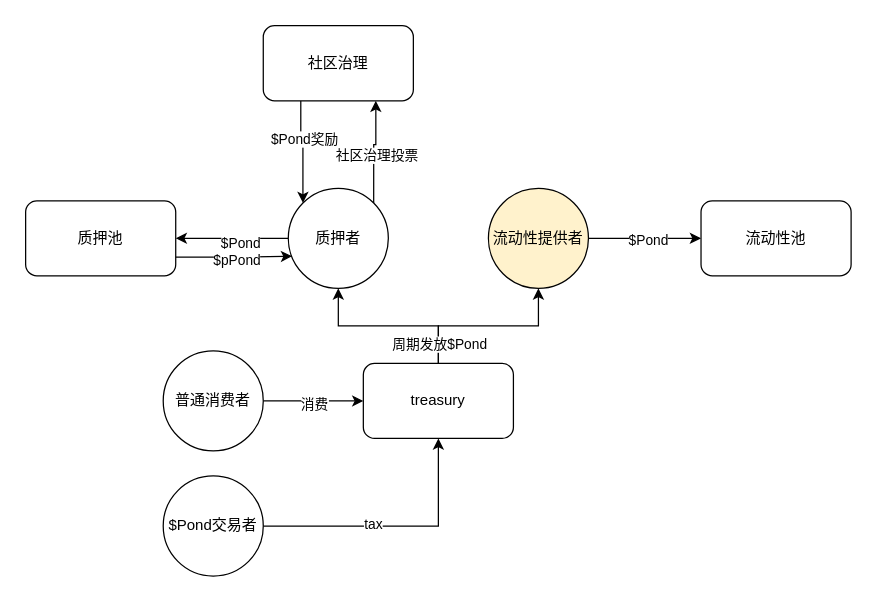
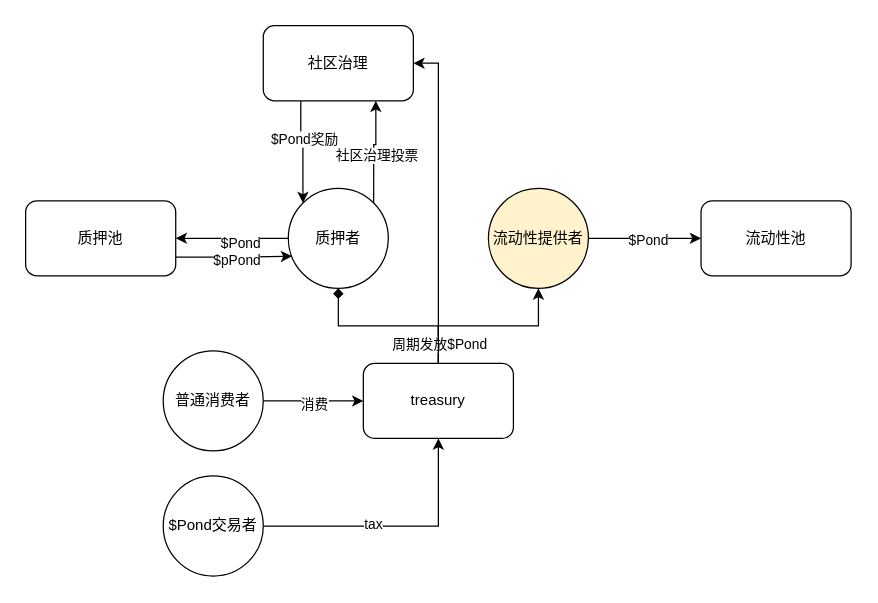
  <mxCell id="0" />
  <mxCell id="1" parent="0" />
  <mxCell id="2" style="edgeStyle=orthogonalEdgeStyle;rounded=0;orthogonalLoop=1;jettySize=auto;html=1;exitX=1;exitY=0.5;exitDx=0;exitDy=0;entryX=0;entryY=0.5;entryDx=0;entryDy=0;" edge="1" parent="1" source="4" target="9"><mxGeometry relative="1" as="geometry"><mxPoint x="80" y="320" as="targetPoint" /></mxGeometry></mxCell>
  <mxCell id="3" value="消费" style="edgeLabel;html=1;align=center;verticalAlign=middle;resizable=0;points=[];" vertex="1" connectable="0" parent="2"><mxGeometry x="-0.005" y="-2" relative="1" as="geometry"><mxPoint as="offset" /></mxGeometry></mxCell>
  <mxCell id="4" value="普通消费者" style="ellipse;whiteSpace=wrap;html=1;aspect=fixed;" vertex="1" parent="1"><mxGeometry x="130" y="280" width="80" height="80" as="geometry" /></mxCell>
- <mxCell id="5" style="edgeStyle=orthogonalEdgeStyle;rounded=0;orthogonalLoop=1;jettySize=auto;html=1;exitX=0.5;exitY=0;exitDx=0;exitDy=0;entryX=0.5;entryY=1;entryDx=0;entryDy=0;" edge="1" parent="1" source="9" target="14"><mxGeometry relative="1" as="geometry" /></mxCell>
+ <mxCell id="5" style="edgeStyle=orthogonalEdgeStyle;rounded=0;orthogonalLoop=1;jettySize=auto;html=1;exitX=0.5;exitY=0;exitDx=0;exitDy=0;entryX=0.5;entryY=1;entryDx=0;entryDy=0;endArrow=diamond;" edge="1" parent="1" source="9" target="14"><mxGeometry relative="1" as="geometry" /></mxCell>
  <mxCell id="6" style="edgeStyle=orthogonalEdgeStyle;rounded=0;orthogonalLoop=1;jettySize=auto;html=1;exitX=0.5;exitY=0;exitDx=0;exitDy=0;entryX=0.5;entryY=1;entryDx=0;entryDy=0;" edge="1" parent="1" source="9" target="17"><mxGeometry relative="1" as="geometry" /></mxCell>
  <mxCell id="7" value="周期发放$Pond" style="edgeLabel;html=1;align=center;verticalAlign=middle;resizable=0;points=[];" vertex="1" connectable="0" parent="6"><mxGeometry x="-0.776" relative="1" as="geometry"><mxPoint as="offset" /></mxGeometry></mxCell>
+ <mxCell id="8" style="edgeStyle=orthogonalEdgeStyle;rounded=0;orthogonalLoop=1;jettySize=auto;html=1;exitX=0.5;exitY=0;exitDx=0;exitDy=0;entryX=1;entryY=0.5;entryDx=0;entryDy=0;" edge="1" parent="1" source="9" target="27"><mxGeometry relative="1" as="geometry" /></mxCell>
  <mxCell id="9" value="treasury" style="rounded=1;whiteSpace=wrap;html=1;" vertex="1" parent="1"><mxGeometry x="290" y="290" width="120" height="60" as="geometry" /></mxCell>
  <mxCell id="10" style="edgeStyle=orthogonalEdgeStyle;rounded=0;orthogonalLoop=1;jettySize=auto;html=1;exitX=0;exitY=0.5;exitDx=0;exitDy=0;entryX=1;entryY=0.5;entryDx=0;entryDy=0;" edge="1" parent="1" source="14" target="22"><mxGeometry relative="1" as="geometry" /></mxCell>
  <mxCell id="11" value="$Pond" style="edgeLabel;html=1;align=center;verticalAlign=middle;resizable=0;points=[];" vertex="1" connectable="0" parent="10"><mxGeometry x="-0.126" y="3" relative="1" as="geometry"><mxPoint as="offset" /></mxGeometry></mxCell>
  <mxCell id="12" style="edgeStyle=orthogonalEdgeStyle;rounded=0;orthogonalLoop=1;jettySize=auto;html=1;exitX=1;exitY=0;exitDx=0;exitDy=0;entryX=0.75;entryY=1;entryDx=0;entryDy=0;" edge="1" parent="1" source="14" target="27"><mxGeometry relative="1" as="geometry" /></mxCell>
  <mxCell id="13" value="社区治理投票" style="edgeLabel;html=1;align=center;verticalAlign=middle;resizable=0;points=[];" vertex="1" connectable="0" parent="12"><mxGeometry x="-0.088" y="-2" relative="1" as="geometry"><mxPoint as="offset" /></mxGeometry></mxCell>
  <mxCell id="14" value="质押者" style="ellipse;whiteSpace=wrap;html=1;aspect=fixed;" vertex="1" parent="1"><mxGeometry x="230" y="150" width="80" height="80" as="geometry" /></mxCell>
  <mxCell id="15" style="edgeStyle=orthogonalEdgeStyle;rounded=0;orthogonalLoop=1;jettySize=auto;html=1;exitX=1;exitY=0.5;exitDx=0;exitDy=0;entryX=0;entryY=0.5;entryDx=0;entryDy=0;" edge="1" parent="1" source="17" target="21"><mxGeometry relative="1" as="geometry" /></mxCell>
  <mxCell id="16" value="$Pond" style="edgeLabel;html=1;align=center;verticalAlign=middle;resizable=0;points=[];" vertex="1" connectable="0" parent="15"><mxGeometry x="0.044" y="-1" relative="1" as="geometry"><mxPoint as="offset" /></mxGeometry></mxCell>
  <mxCell id="17" value="流动性提供者" style="ellipse;whiteSpace=wrap;html=1;aspect=fixed;fillColor=#fff2cc;" vertex="1" parent="1"><mxGeometry x="390" y="150" width="80" height="80" as="geometry" /></mxCell>
  <mxCell id="18" style="edgeStyle=orthogonalEdgeStyle;rounded=0;orthogonalLoop=1;jettySize=auto;html=1;exitX=1;exitY=0.5;exitDx=0;exitDy=0;entryX=0.5;entryY=1;entryDx=0;entryDy=0;" edge="1" parent="1" source="20" target="9"><mxGeometry relative="1" as="geometry" /></mxCell>
  <mxCell id="19" value="tax" style="edgeLabel;html=1;align=center;verticalAlign=middle;resizable=0;points=[];" vertex="1" connectable="0" parent="18"><mxGeometry x="-0.171" y="2" relative="1" as="geometry"><mxPoint as="offset" /></mxGeometry></mxCell>
  <mxCell id="20" value="$Pond交易者" style="ellipse;whiteSpace=wrap;html=1;aspect=fixed;" vertex="1" parent="1"><mxGeometry x="130" y="380" width="80" height="80" as="geometry" /></mxCell>
  <mxCell id="21" value="流动性池" style="rounded=1;whiteSpace=wrap;html=1;" vertex="1" parent="1"><mxGeometry x="560" y="160" width="120" height="60" as="geometry" /></mxCell>
  <mxCell id="22" value="质押池" style="rounded=1;whiteSpace=wrap;html=1;" vertex="1" parent="1"><mxGeometry x="20" y="160" width="120" height="60" as="geometry" /></mxCell>
  <mxCell id="23" style="edgeStyle=orthogonalEdgeStyle;rounded=0;orthogonalLoop=1;jettySize=auto;html=1;exitX=1;exitY=0.75;exitDx=0;exitDy=0;entryX=0.038;entryY=0.679;entryDx=0;entryDy=0;entryPerimeter=0;" edge="1" parent="1" source="22" target="14"><mxGeometry relative="1" as="geometry" /></mxCell>
  <mxCell id="24" value="$pPond" style="edgeLabel;html=1;align=center;verticalAlign=middle;resizable=0;points=[];" vertex="1" connectable="0" parent="23"><mxGeometry x="0.053" y="-3" relative="1" as="geometry"><mxPoint as="offset" /></mxGeometry></mxCell>
  <mxCell id="25" style="edgeStyle=orthogonalEdgeStyle;rounded=0;orthogonalLoop=1;jettySize=auto;html=1;exitX=0.25;exitY=1;exitDx=0;exitDy=0;entryX=0;entryY=0;entryDx=0;entryDy=0;" edge="1" parent="1" source="27" target="14"><mxGeometry relative="1" as="geometry" /></mxCell>
  <mxCell id="26" value="$Pond奖励" style="edgeLabel;html=1;align=center;verticalAlign=middle;resizable=0;points=[];" vertex="1" connectable="0" parent="25"><mxGeometry x="0.064" y="1" relative="1" as="geometry"><mxPoint y="-12" as="offset" /></mxGeometry></mxCell>
  <mxCell id="27" value="社区治理" style="rounded=1;whiteSpace=wrap;html=1;" vertex="1" parent="1"><mxGeometry x="210" y="20" width="120" height="60" as="geometry" /></mxCell>
